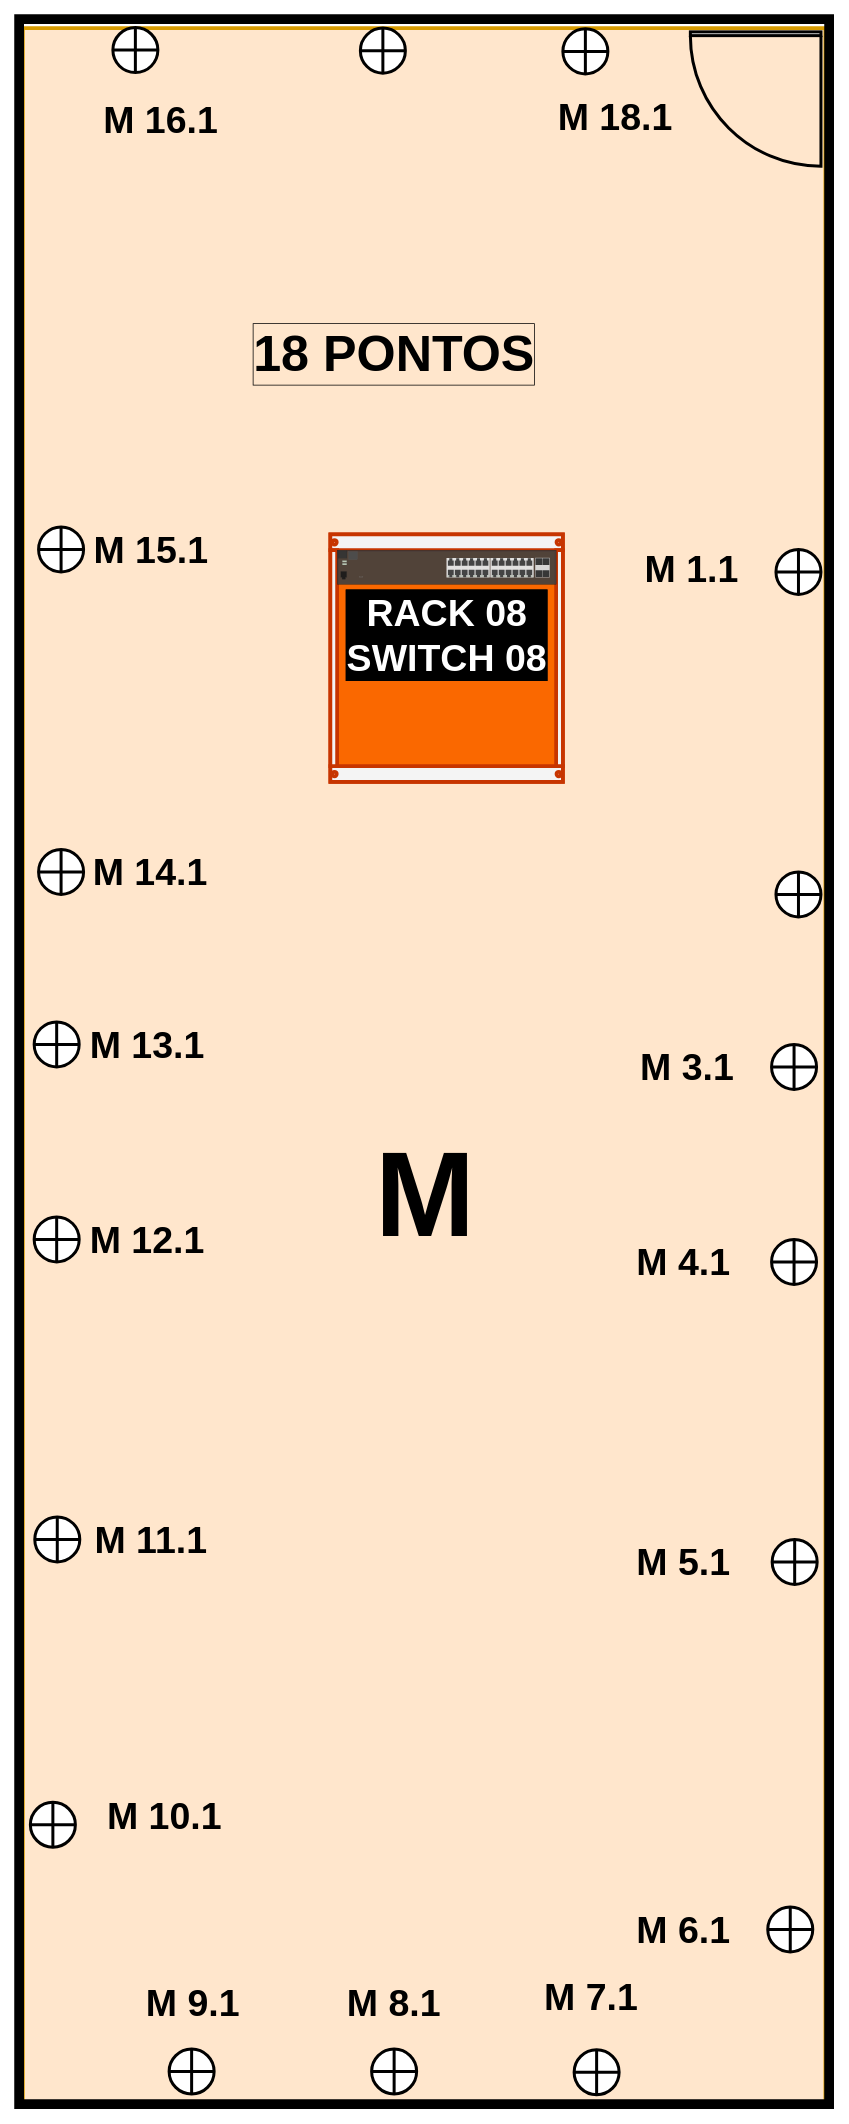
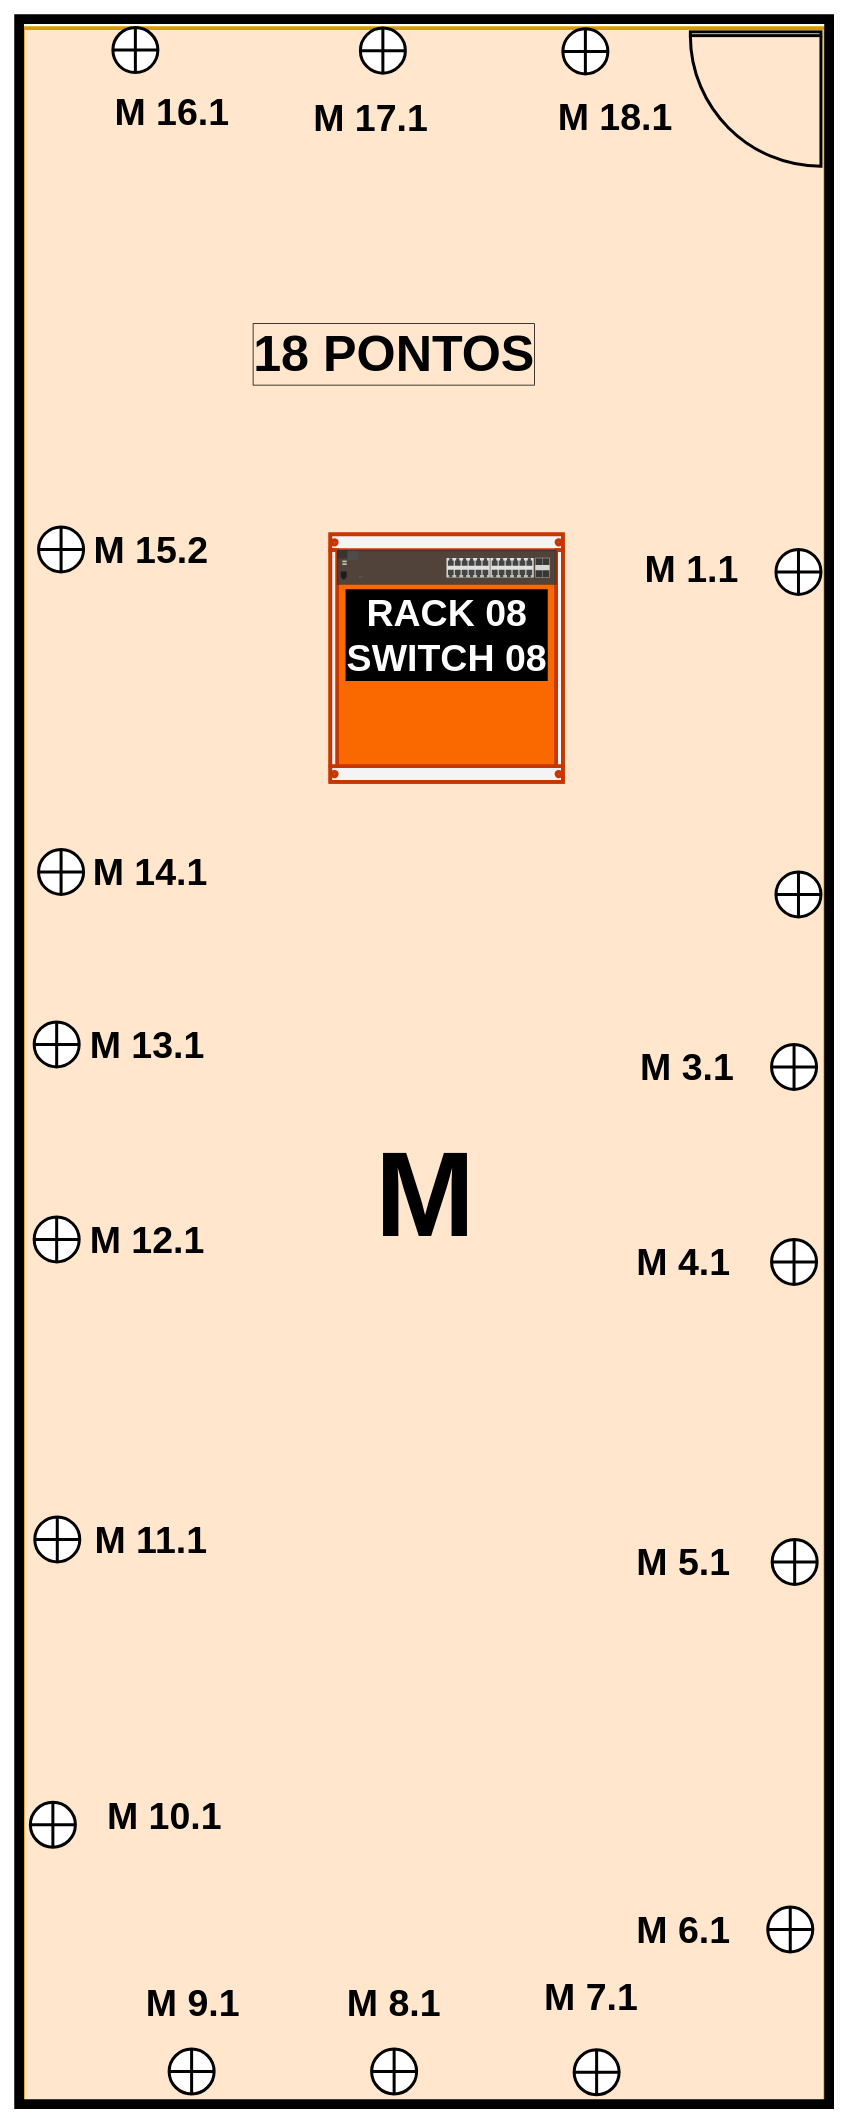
  <mxCell id="0" />
  <mxCell id="1" parent="0" />
  <mxCell id="2" value="" style="rounded=0;whiteSpace=wrap;html=1;labelBackgroundColor=#000000;labelBorderColor=default;fontSize=39;strokeWidth=5;fillColor=#ffe6cc;strokeColor=#d79b00;" vertex="1" parent="1"><mxGeometry x="30" y="37" width="1070" height="2770" as="geometry" /></mxCell>
  <mxCell id="3" value="" style="verticalLabelPosition=bottom;html=1;verticalAlign=top;align=center;shape=mxgraph.floorplan.room;fillColor=#000000;strokeWidth=3;" vertex="1" parent="1"><mxGeometry x="20" y="20" width="1090" height="2790" as="geometry" /></mxCell>
  <mxCell id="4" value="" style="verticalLabelPosition=bottom;html=1;verticalAlign=top;align=center;shape=mxgraph.floorplan.doorRight;aspect=fixed;strokeWidth=4;" vertex="1" parent="1"><mxGeometry x="920" y="42" width="174.12" height="185" as="geometry" /></mxCell>
  <mxCell id="5" value="" style="shape=orEllipse;perimeter=ellipsePerimeter;whiteSpace=wrap;html=1;backgroundOutline=1;fontColor=#000000;strokeWidth=4;" vertex="1" parent="1"><mxGeometry x="750" y="38" width="60" height="60" as="geometry" /></mxCell>
  <mxCell id="6" value="" style="shape=orEllipse;perimeter=ellipsePerimeter;whiteSpace=wrap;html=1;backgroundOutline=1;fontColor=#000000;strokeWidth=4;" vertex="1" parent="1"><mxGeometry x="480" y="37" width="60" height="60" as="geometry" /></mxCell>
  <mxCell id="7" value="" style="shape=orEllipse;perimeter=ellipsePerimeter;whiteSpace=wrap;html=1;backgroundOutline=1;fontColor=#000000;strokeWidth=4;" vertex="1" parent="1"><mxGeometry x="150" y="36.25" width="60" height="60" as="geometry" /></mxCell>
  <mxCell id="8" value="" style="shape=orEllipse;perimeter=ellipsePerimeter;whiteSpace=wrap;html=1;backgroundOutline=1;fontColor=#000000;strokeWidth=4;" vertex="1" parent="1"><mxGeometry x="765" y="2732.5" width="60" height="60" as="geometry" /></mxCell>
  <mxCell id="9" value="" style="shape=orEllipse;perimeter=ellipsePerimeter;whiteSpace=wrap;html=1;backgroundOutline=1;fontColor=#000000;strokeWidth=4;" vertex="1" parent="1"><mxGeometry x="495" y="2731.5" width="60" height="60" as="geometry" /></mxCell>
  <mxCell id="10" value="" style="shape=orEllipse;perimeter=ellipsePerimeter;whiteSpace=wrap;html=1;backgroundOutline=1;fontColor=#000000;strokeWidth=4;" vertex="1" parent="1"><mxGeometry x="225" y="2731.5" width="60" height="60" as="geometry" /></mxCell>
  <mxCell id="11" value="" style="shape=orEllipse;perimeter=ellipsePerimeter;whiteSpace=wrap;html=1;backgroundOutline=1;fontColor=#000000;strokeWidth=4;" vertex="1" parent="1"><mxGeometry x="1034.12" y="732" width="60" height="60" as="geometry" /></mxCell>
  <mxCell id="12" value="" style="shape=orEllipse;perimeter=ellipsePerimeter;whiteSpace=wrap;html=1;backgroundOutline=1;fontColor=#000000;strokeWidth=4;" vertex="1" parent="1"><mxGeometry x="1034.12" y="1162" width="60" height="60" as="geometry" /></mxCell>
  <mxCell id="13" value="" style="shape=orEllipse;perimeter=ellipsePerimeter;whiteSpace=wrap;html=1;backgroundOutline=1;fontColor=#000000;strokeWidth=4;" vertex="1" parent="1"><mxGeometry x="1028.24" y="1392" width="60" height="60" as="geometry" /></mxCell>
  <mxCell id="14" value="" style="shape=orEllipse;perimeter=ellipsePerimeter;whiteSpace=wrap;html=1;backgroundOutline=1;fontColor=#000000;strokeWidth=4;" vertex="1" parent="1"><mxGeometry x="1028.24" y="1652" width="60" height="60" as="geometry" /></mxCell>
  <mxCell id="15" value="" style="shape=orEllipse;perimeter=ellipsePerimeter;whiteSpace=wrap;html=1;backgroundOutline=1;fontColor=#000000;strokeWidth=4;" vertex="1" parent="1"><mxGeometry x="1029.06" y="2052" width="60" height="60" as="geometry" /></mxCell>
  <mxCell id="16" value="" style="shape=orEllipse;perimeter=ellipsePerimeter;whiteSpace=wrap;html=1;backgroundOutline=1;fontColor=#000000;strokeWidth=4;" vertex="1" parent="1"><mxGeometry x="1023.18" y="2542" width="60" height="60" as="geometry" /></mxCell>
  <mxCell id="17" value="" style="shape=orEllipse;perimeter=ellipsePerimeter;whiteSpace=wrap;html=1;backgroundOutline=1;fontColor=#000000;strokeWidth=4;" vertex="1" parent="1"><mxGeometry x="50.94" y="702" width="60" height="60" as="geometry" /></mxCell>
  <mxCell id="18" value="" style="shape=orEllipse;perimeter=ellipsePerimeter;whiteSpace=wrap;html=1;backgroundOutline=1;fontColor=#000000;strokeWidth=4;" vertex="1" parent="1"><mxGeometry x="50.94" y="1132" width="60" height="60" as="geometry" /></mxCell>
  <mxCell id="19" value="" style="shape=orEllipse;perimeter=ellipsePerimeter;whiteSpace=wrap;html=1;backgroundOutline=1;fontColor=#000000;strokeWidth=4;" vertex="1" parent="1"><mxGeometry x="45.06" y="1362" width="60" height="60" as="geometry" /></mxCell>
  <mxCell id="20" value="" style="shape=orEllipse;perimeter=ellipsePerimeter;whiteSpace=wrap;html=1;backgroundOutline=1;fontColor=#000000;strokeWidth=4;" vertex="1" parent="1"><mxGeometry x="45.06" y="1622" width="60" height="60" as="geometry" /></mxCell>
  <mxCell id="21" value="" style="shape=orEllipse;perimeter=ellipsePerimeter;whiteSpace=wrap;html=1;backgroundOutline=1;fontColor=#000000;strokeWidth=4;" vertex="1" parent="1"><mxGeometry x="45.88" y="2022" width="60" height="60" as="geometry" /></mxCell>
  <mxCell id="22" value="" style="shape=orEllipse;perimeter=ellipsePerimeter;whiteSpace=wrap;html=1;backgroundOutline=1;fontColor=#000000;strokeWidth=4;" vertex="1" parent="1"><mxGeometry x="40" y="2402.5" width="60" height="60" as="geometry" /></mxCell>
  <mxCell id="23" value="" style="strokeColor=#C73500;html=1;verticalLabelPosition=bottom;labelBackgroundColor=#ffffff;verticalAlign=top;outlineConnect=0;shadow=0;dashed=0;shape=mxgraph.rackGeneral.container;fillColor2=#f4f4f4;container=1;collapsible=0;childLayout=rack;allowGaps=1;marginLeft=9;marginRight=9;marginTop=21;marginBottom=22;textColor=#666666;numDisp=off;fontSize=53;fillColor=#fa6800;gradientDirection=north;fontColor=#000000;strokeWidth=5;fontStyle=1" vertex="1" parent="1"><mxGeometry x="440" y="712" width="310" height="330" as="geometry" /></mxCell>
  <mxCell id="24" value="&lt;font style=&quot;font-size: 50px;&quot;&gt;RACK 08&lt;br style=&quot;font-size: 50px;&quot;&gt;SWITCH 08&lt;br style=&quot;font-size: 50px;&quot;&gt;&lt;/font&gt;" style="html=1;verticalLabelPosition=bottom;verticalAlign=top;outlineConnect=0;shadow=0;dashed=0;shape=mxgraph.rack.hpe_aruba.switches.j9776a_2530_24g_switch;labelBackgroundColor=#000000;labelBorderColor=default;fontSize=50;fillColor=#a20025;opacity=90;fontColor=#ffffff;fontStyle=1;strokeColor=#6F0000;" vertex="1" parent="23"><mxGeometry x="9" y="21" width="292" height="45.75" as="geometry" /></mxCell>
  <mxCell id="25" value="&lt;font style=&quot;font-size: 67px;&quot; color=&quot;#000000&quot;&gt;18 PONTOS&lt;/font&gt;" style="text;html=1;strokeColor=none;fillColor=none;align=center;verticalAlign=middle;whiteSpace=wrap;rounded=0;labelBackgroundColor=none;labelBorderColor=default;fontSize=67;fontColor=#FFFFFF;fontStyle=1" vertex="1" parent="1"><mxGeometry x="190" y="332" width="670" height="280" as="geometry" /></mxCell>
  <mxCell id="26" value="&lt;h1 style=&quot;font-size: 160px;&quot; align=&quot;center&quot;&gt;M&lt;/h1&gt;&lt;div style=&quot;text-align: center;&quot;&gt;&lt;br&gt;&lt;/div&gt;&lt;p&gt;&lt;br&gt;&lt;/p&gt;" style="text;html=1;strokeColor=none;fillColor=none;spacing=5;spacingTop=-20;whiteSpace=wrap;overflow=hidden;rounded=0;fontSize=35;" vertex="1" parent="1"><mxGeometry x="495" y="1400" width="300" height="390" as="geometry" /></mxCell>
  <mxCell id="27" value="&lt;span style=&quot;font-size: 50px;&quot;&gt;M 1.1&lt;/span&gt;" style="text;html=1;strokeColor=none;fillColor=none;align=center;verticalAlign=middle;whiteSpace=wrap;rounded=0;strokeWidth=8;fontSize=30;fontStyle=1" vertex="1" parent="1"><mxGeometry x="850" y="742.5" width="144.12" height="30" as="geometry" /></mxCell>
  <mxCell id="28" value="&lt;span style=&quot;font-size: 50px;&quot;&gt;M 3.1&lt;/span&gt;" style="text;html=1;strokeColor=none;fillColor=none;align=center;verticalAlign=middle;whiteSpace=wrap;rounded=0;strokeWidth=8;fontSize=30;fontStyle=1" vertex="1" parent="1"><mxGeometry x="844.12" y="1407" width="144.12" height="30" as="geometry" /></mxCell>
  <mxCell id="29" value="&lt;span style=&quot;font-size: 50px;&quot;&gt;M 4.1&lt;/span&gt;" style="text;html=1;strokeColor=none;fillColor=none;align=center;verticalAlign=middle;whiteSpace=wrap;rounded=0;strokeWidth=8;fontSize=30;fontStyle=1" vertex="1" parent="1"><mxGeometry x="839.06" y="1667" width="144.12" height="30" as="geometry" /></mxCell>
  <mxCell id="30" value="&lt;span style=&quot;font-size: 50px;&quot;&gt;M 5.1&lt;/span&gt;" style="text;html=1;strokeColor=none;fillColor=none;align=center;verticalAlign=middle;whiteSpace=wrap;rounded=0;strokeWidth=8;fontSize=30;fontStyle=1" vertex="1" parent="1"><mxGeometry x="839.06" y="2067" width="144.12" height="30" as="geometry" /></mxCell>
  <mxCell id="31" value="&lt;span style=&quot;font-size: 50px;&quot;&gt;M 6.1&lt;/span&gt;" style="text;html=1;strokeColor=none;fillColor=none;align=center;verticalAlign=middle;whiteSpace=wrap;rounded=0;strokeWidth=8;fontSize=30;fontStyle=1" vertex="1" parent="1"><mxGeometry x="839.06" y="2557" width="144.12" height="30" as="geometry" /></mxCell>
  <mxCell id="32" value="&lt;span style=&quot;font-size: 50px;&quot;&gt;M 7.1&lt;/span&gt;" style="text;html=1;strokeColor=none;fillColor=none;align=center;verticalAlign=middle;whiteSpace=wrap;rounded=0;strokeWidth=8;fontSize=30;fontStyle=1" vertex="1" parent="1"><mxGeometry x="715.88" y="2647" width="144.12" height="30" as="geometry" /></mxCell>
  <mxCell id="33" value="&lt;span style=&quot;font-size: 50px;&quot;&gt;M 8.1&lt;/span&gt;" style="text;html=1;strokeColor=none;fillColor=none;align=center;verticalAlign=middle;whiteSpace=wrap;rounded=0;strokeWidth=8;fontSize=30;fontStyle=1" vertex="1" parent="1"><mxGeometry x="452.94" y="2654.5" width="144.12" height="30.5" as="geometry" /></mxCell>
  <mxCell id="34" value="&lt;span style=&quot;font-size: 50px;&quot;&gt;M 9.1&lt;/span&gt;" style="text;html=1;strokeColor=none;fillColor=none;align=center;verticalAlign=middle;whiteSpace=wrap;rounded=0;strokeWidth=8;fontSize=30;fontStyle=1" vertex="1" parent="1"><mxGeometry x="185" y="2655" width="144.12" height="30" as="geometry" /></mxCell>
  <mxCell id="35" value="&lt;span style=&quot;font-size: 50px;&quot;&gt;M 10.1&lt;/span&gt;" style="text;html=1;strokeColor=none;fillColor=none;align=center;verticalAlign=middle;whiteSpace=wrap;rounded=0;strokeWidth=8;fontSize=30;fontStyle=1" vertex="1" parent="1"><mxGeometry x="130" y="2352.5" width="178.24" height="134.5" as="geometry" /></mxCell>
  <mxCell id="36" value="&lt;span style=&quot;font-size: 50px;&quot;&gt;M 11.1&lt;/span&gt;" style="text;html=1;strokeColor=none;fillColor=none;align=center;verticalAlign=middle;whiteSpace=wrap;rounded=0;strokeWidth=8;fontSize=30;fontStyle=1" vertex="1" parent="1"><mxGeometry x="111.76" y="2037" width="178.24" height="30" as="geometry" /></mxCell>
  <mxCell id="37" value="&lt;span style=&quot;font-size: 50px;&quot;&gt;M 12.1&lt;/span&gt;" style="text;html=1;strokeColor=none;fillColor=none;align=center;verticalAlign=middle;whiteSpace=wrap;rounded=0;strokeWidth=8;fontSize=30;fontStyle=1" vertex="1" parent="1"><mxGeometry x="106.76" y="1637" width="178.24" height="30" as="geometry" /></mxCell>
  <mxCell id="38" value="&lt;span style=&quot;font-size: 50px;&quot;&gt;M 13.1&lt;/span&gt;" style="text;html=1;strokeColor=none;fillColor=none;align=center;verticalAlign=middle;whiteSpace=wrap;rounded=0;strokeWidth=8;fontSize=30;fontStyle=1" vertex="1" parent="1"><mxGeometry x="106.76" y="1377" width="178.24" height="30" as="geometry" /></mxCell>
  <mxCell id="39" value="&lt;span style=&quot;font-size: 50px;&quot;&gt;M 14.1&lt;/span&gt;" style="text;html=1;strokeColor=none;fillColor=none;align=center;verticalAlign=middle;whiteSpace=wrap;rounded=0;strokeWidth=8;fontSize=30;fontStyle=1" vertex="1" parent="1"><mxGeometry x="110.94" y="1147" width="178.24" height="30" as="geometry" /></mxCell>
- <mxCell id="40" value="&lt;span style=&quot;font-size: 50px;&quot;&gt;M 15.1&lt;/span&gt;" style="text;html=1;strokeColor=none;fillColor=none;align=center;verticalAlign=middle;whiteSpace=wrap;rounded=0;strokeWidth=8;fontSize=30;fontStyle=1" vertex="1" parent="1"><mxGeometry x="111.76" y="717" width="178.24" height="30" as="geometry" /></mxCell>
- <mxCell id="41" value="&lt;span style=&quot;font-size: 50px;&quot;&gt;M 16.1&lt;/span&gt;" style="text;html=1;strokeColor=none;fillColor=none;align=center;verticalAlign=middle;whiteSpace=wrap;rounded=0;strokeWidth=8;fontSize=30;fontStyle=1" vertex="1" parent="1"><mxGeometry x="100" y="144.31" width="228.24" height="30" as="geometry" /></mxCell>
+ <mxCell id="40" value="&lt;span style=&quot;font-size: 50px;&quot;&gt;M 15.2&lt;/span&gt;" style="text;html=1;strokeColor=none;fillColor=none;align=center;verticalAlign=middle;whiteSpace=wrap;rounded=0;strokeWidth=8;fontSize=30;fontStyle=1" vertex="1" parent="1"><mxGeometry x="111.76" y="717" width="178.24" height="30" as="geometry" /></mxCell>
+ <mxCell id="41" value="&lt;span style=&quot;font-size: 50px;&quot;&gt;M 16.1&lt;/span&gt;" style="text;html=1;strokeColor=none;fillColor=none;align=center;verticalAlign=middle;whiteSpace=wrap;rounded=0;strokeWidth=8;fontSize=30;fontStyle=1" vertex="1" parent="1"><mxGeometry x="115" y="134.31" width="228.24" height="30" as="geometry" /></mxCell>
+ <mxCell id="42" value="&lt;span style=&quot;font-size: 50px;&quot;&gt;M 17.1&lt;/span&gt;" style="text;html=1;strokeColor=none;fillColor=none;align=center;verticalAlign=middle;whiteSpace=wrap;rounded=0;strokeWidth=8;fontSize=30;fontStyle=1" vertex="1" parent="1"><mxGeometry x="390" y="141.56" width="208.24" height="30" as="geometry" /></mxCell>
  <mxCell id="43" value="&lt;span style=&quot;font-size: 50px;&quot;&gt;M 18.1&lt;/span&gt;" style="text;html=1;strokeColor=none;fillColor=none;align=center;verticalAlign=middle;whiteSpace=wrap;rounded=0;strokeWidth=8;fontSize=30;fontStyle=1" vertex="1" parent="1"><mxGeometry x="690" y="139.81" width="260" height="30" as="geometry" /></mxCell>
